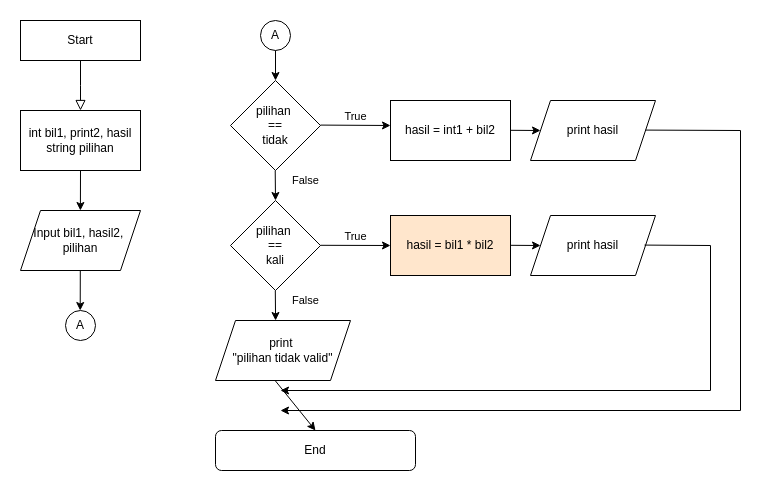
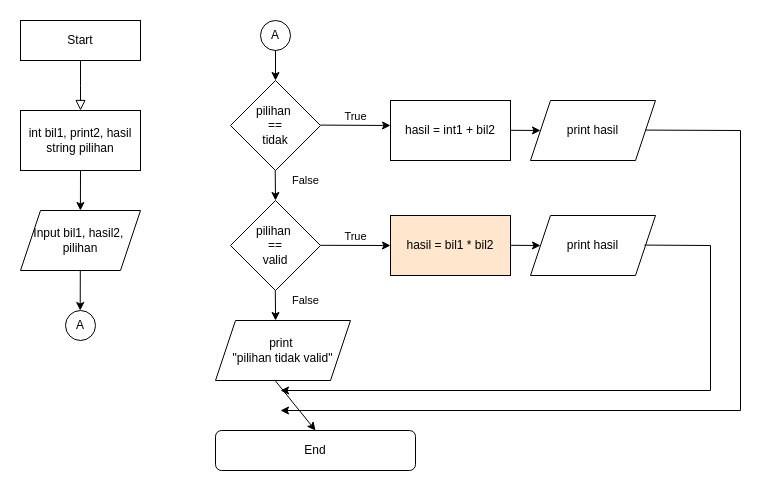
  <mxCell id="0" />
  <mxCell id="1" parent="0" />
  <mxCell id="2" value="" style="rounded=0;html=1;jettySize=auto;orthogonalLoop=1;fontSize=11;endArrow=block;endFill=0;endSize=8;strokeWidth=1;shadow=0;labelBackgroundColor=none;edgeStyle=orthogonalEdgeStyle;" parent="1" source="3" edge="1"><mxGeometry relative="1" as="geometry"><mxPoint x="80" y="110" as="targetPoint" /></mxGeometry></mxCell>
  <mxCell id="3" value="Start" style="whiteSpace=wrap;html=1;fontSize=12;glass=0;strokeWidth=1;shadow=0;rounded=0;" parent="1" vertex="1"><mxGeometry x="20" y="20" width="120" height="40" as="geometry" /></mxCell>
  <mxCell id="4" value="int bil1, print2, hasil&lt;br&gt;string pilihan" style="rounded=0;whiteSpace=wrap;html=1;" parent="1" vertex="1"><mxGeometry x="20" y="110" width="120" height="60" as="geometry" /></mxCell>
  <mxCell id="5" value="Input bil1, hasil2,&amp;nbsp;&lt;br&gt;pilihan" style="shape=parallelogram;perimeter=parallelogramPerimeter;whiteSpace=wrap;html=1;fixedSize=1;" parent="1" vertex="1"><mxGeometry x="20" y="210" width="120" height="60" as="geometry" /></mxCell>
  <mxCell id="6" value="" style="endArrow=classic;html=1;" parent="1" edge="1"><mxGeometry width="50" height="50" relative="1" as="geometry"><mxPoint x="80" y="170" as="sourcePoint" /><mxPoint x="79.9" y="210.004" as="targetPoint" /></mxGeometry></mxCell>
  <mxCell id="7" value="pilihan&amp;nbsp;&lt;br&gt;==&lt;br&gt;tidak" style="rhombus;whiteSpace=wrap;html=1;" parent="1" vertex="1"><mxGeometry x="230" y="80" width="90" height="90" as="geometry" /></mxCell>
  <mxCell id="8" value="True" style="endArrow=classic;html=1;labelPosition=center;verticalLabelPosition=top;align=center;verticalAlign=bottom;" parent="1" edge="1"><mxGeometry width="50" height="50" relative="1" as="geometry"><mxPoint x="320" y="124.58" as="sourcePoint" /><mxPoint x="390" y="125" as="targetPoint" /></mxGeometry></mxCell>
  <mxCell id="9" value="" style="endArrow=classic;html=1;" parent="1" edge="1"><mxGeometry width="50" height="50" relative="1" as="geometry"><mxPoint x="79.81" y="270" as="sourcePoint" /><mxPoint x="79.71" y="310.004" as="targetPoint" /></mxGeometry></mxCell>
- <mxCell id="10" value="pilihan&amp;nbsp;&lt;br&gt;==&lt;br&gt;kali" style="rhombus;whiteSpace=wrap;html=1;" parent="1" vertex="1"><mxGeometry x="230" y="200" width="90" height="90" as="geometry" /></mxCell>
+ <mxCell id="10" value="pilihan&amp;nbsp;&lt;br&gt;==&lt;br&gt;valid" style="rhombus;whiteSpace=wrap;html=1;" parent="1" vertex="1"><mxGeometry x="230" y="200" width="90" height="90" as="geometry" /></mxCell>
  <mxCell id="11" value="True" style="endArrow=classic;html=1;labelPosition=center;verticalLabelPosition=top;align=center;verticalAlign=bottom;" parent="1" edge="1"><mxGeometry width="50" height="50" relative="1" as="geometry"><mxPoint x="320" y="244.8" as="sourcePoint" /><mxPoint x="390" y="245" as="targetPoint" /></mxGeometry></mxCell>
  <mxCell id="12" value="A" style="ellipse;whiteSpace=wrap;html=1;aspect=fixed;" parent="1" vertex="1"><mxGeometry x="260" y="20" width="30" height="30" as="geometry" /></mxCell>
  <mxCell id="13" value="A" style="ellipse;whiteSpace=wrap;html=1;aspect=fixed;" parent="1" vertex="1"><mxGeometry x="65" y="310" width="30" height="30" as="geometry" /></mxCell>
  <mxCell id="14" value="False" style="endArrow=classic;html=1;labelPosition=right;verticalLabelPosition=middle;align=left;verticalAlign=middle;labelBackgroundColor=none;entryX=0.5;entryY=0;entryDx=0;entryDy=0;" parent="1" target="10" edge="1"><mxGeometry x="-0.324" y="15" width="50" height="50" relative="1" as="geometry"><mxPoint x="274.71" y="170" as="sourcePoint" /><mxPoint x="275" y="190" as="targetPoint" /><mxPoint as="offset" /></mxGeometry></mxCell>
  <mxCell id="15" value="" style="endArrow=classic;html=1;entryX=0.5;entryY=0;entryDx=0;entryDy=0;" parent="1" source="12" target="7" edge="1"><mxGeometry width="50" height="50" relative="1" as="geometry"><mxPoint x="310" y="50" as="sourcePoint" /><mxPoint x="270" y="80" as="targetPoint" /></mxGeometry></mxCell>
  <mxCell id="16" value="hasil = int1 + bil2" style="rounded=0;whiteSpace=wrap;html=1;" parent="1" vertex="1"><mxGeometry x="390" y="100" width="120" height="60" as="geometry" /></mxCell>
  <mxCell id="17" value="hasil = bil1 * bil2" style="rounded=0;whiteSpace=wrap;html=1;fillColor=#ffe6cc;" parent="1" vertex="1"><mxGeometry x="390" y="215" width="120" height="60" as="geometry" /></mxCell>
  <mxCell id="18" value="False" style="endArrow=classic;html=1;labelPosition=right;verticalLabelPosition=middle;align=left;verticalAlign=middle;labelBackgroundColor=none;entryX=0.5;entryY=0;entryDx=0;entryDy=0;" parent="1" edge="1"><mxGeometry x="-0.324" y="15" width="50" height="50" relative="1" as="geometry"><mxPoint x="274.8" y="290" as="sourcePoint" /><mxPoint x="275.09" y="320" as="targetPoint" /><mxPoint as="offset" /></mxGeometry></mxCell>
  <mxCell id="19" value="print&amp;nbsp;&lt;br&gt;&quot;pilihan tidak valid&quot;" style="shape=parallelogram;perimeter=parallelogramPerimeter;whiteSpace=wrap;html=1;fixedSize=1;" parent="1" vertex="1"><mxGeometry x="215" y="320" width="135" height="60" as="geometry" /></mxCell>
  <mxCell id="20" value="End" style="rounded=1;whiteSpace=wrap;html=1;fontSize=12;glass=0;strokeWidth=1;shadow=0;" parent="1" vertex="1"><mxGeometry x="215" y="430" width="200" height="40" as="geometry" /></mxCell>
  <mxCell id="21" value="print hasil" style="shape=parallelogram;perimeter=parallelogramPerimeter;whiteSpace=wrap;html=1;fixedSize=1;" parent="1" vertex="1"><mxGeometry x="530" y="100" width="125" height="60" as="geometry" /></mxCell>
  <mxCell id="22" value="print hasil" style="shape=parallelogram;perimeter=parallelogramPerimeter;whiteSpace=wrap;html=1;fixedSize=1;" parent="1" vertex="1"><mxGeometry x="530" y="215" width="125" height="60" as="geometry" /></mxCell>
  <mxCell id="23" value="" style="endArrow=classic;html=1;labelBackgroundColor=none;" parent="1" edge="1"><mxGeometry width="50" height="50" relative="1" as="geometry"><mxPoint x="510" y="244.8" as="sourcePoint" /><mxPoint x="540" y="245" as="targetPoint" /></mxGeometry></mxCell>
  <mxCell id="24" value="" style="endArrow=classic;html=1;labelBackgroundColor=none;" parent="1" edge="1"><mxGeometry width="50" height="50" relative="1" as="geometry"><mxPoint x="510" y="129.8" as="sourcePoint" /><mxPoint x="540" y="130" as="targetPoint" /></mxGeometry></mxCell>
  <mxCell id="25" value="" style="endArrow=none;html=1;labelBackgroundColor=none;" parent="1" edge="1"><mxGeometry width="50" height="50" relative="1" as="geometry"><mxPoint x="644" y="244.58" as="sourcePoint" /><mxPoint x="710" y="245" as="targetPoint" /></mxGeometry></mxCell>
  <mxCell id="26" value="" style="endArrow=none;html=1;labelBackgroundColor=none;" parent="1" edge="1"><mxGeometry width="50" height="50" relative="1" as="geometry"><mxPoint x="645" y="129.58" as="sourcePoint" /><mxPoint x="740" y="130" as="targetPoint" /></mxGeometry></mxCell>
  <mxCell id="27" value="" style="endArrow=classic;html=1;entryX=0.5;entryY=0;entryDx=0;entryDy=0;" parent="1" target="20" edge="1"><mxGeometry width="50" height="50" relative="1" as="geometry"><mxPoint x="274.6" y="380" as="sourcePoint" /><mxPoint x="274.5" y="420.004" as="targetPoint" /></mxGeometry></mxCell>
  <mxCell id="28" value="" style="endArrow=none;html=1;labelBackgroundColor=none;" parent="1" edge="1"><mxGeometry width="50" height="50" relative="1" as="geometry"><mxPoint x="710" y="390" as="sourcePoint" /><mxPoint x="710" y="245" as="targetPoint" /></mxGeometry></mxCell>
  <mxCell id="29" value="" style="endArrow=none;html=1;labelBackgroundColor=none;" parent="1" edge="1"><mxGeometry width="50" height="50" relative="1" as="geometry"><mxPoint x="740" y="410" as="sourcePoint" /><mxPoint x="740" y="130" as="targetPoint" /></mxGeometry></mxCell>
  <mxCell id="30" value="" style="endArrow=classic;html=1;labelBackgroundColor=none;" parent="1" edge="1"><mxGeometry width="50" height="50" relative="1" as="geometry"><mxPoint x="710" y="390" as="sourcePoint" /><mxPoint x="280" y="390" as="targetPoint" /></mxGeometry></mxCell>
  <mxCell id="31" value="" style="endArrow=classic;html=1;labelBackgroundColor=none;" parent="1" edge="1"><mxGeometry width="50" height="50" relative="1" as="geometry"><mxPoint x="740" y="410" as="sourcePoint" /><mxPoint x="280" y="410" as="targetPoint" /></mxGeometry></mxCell>
